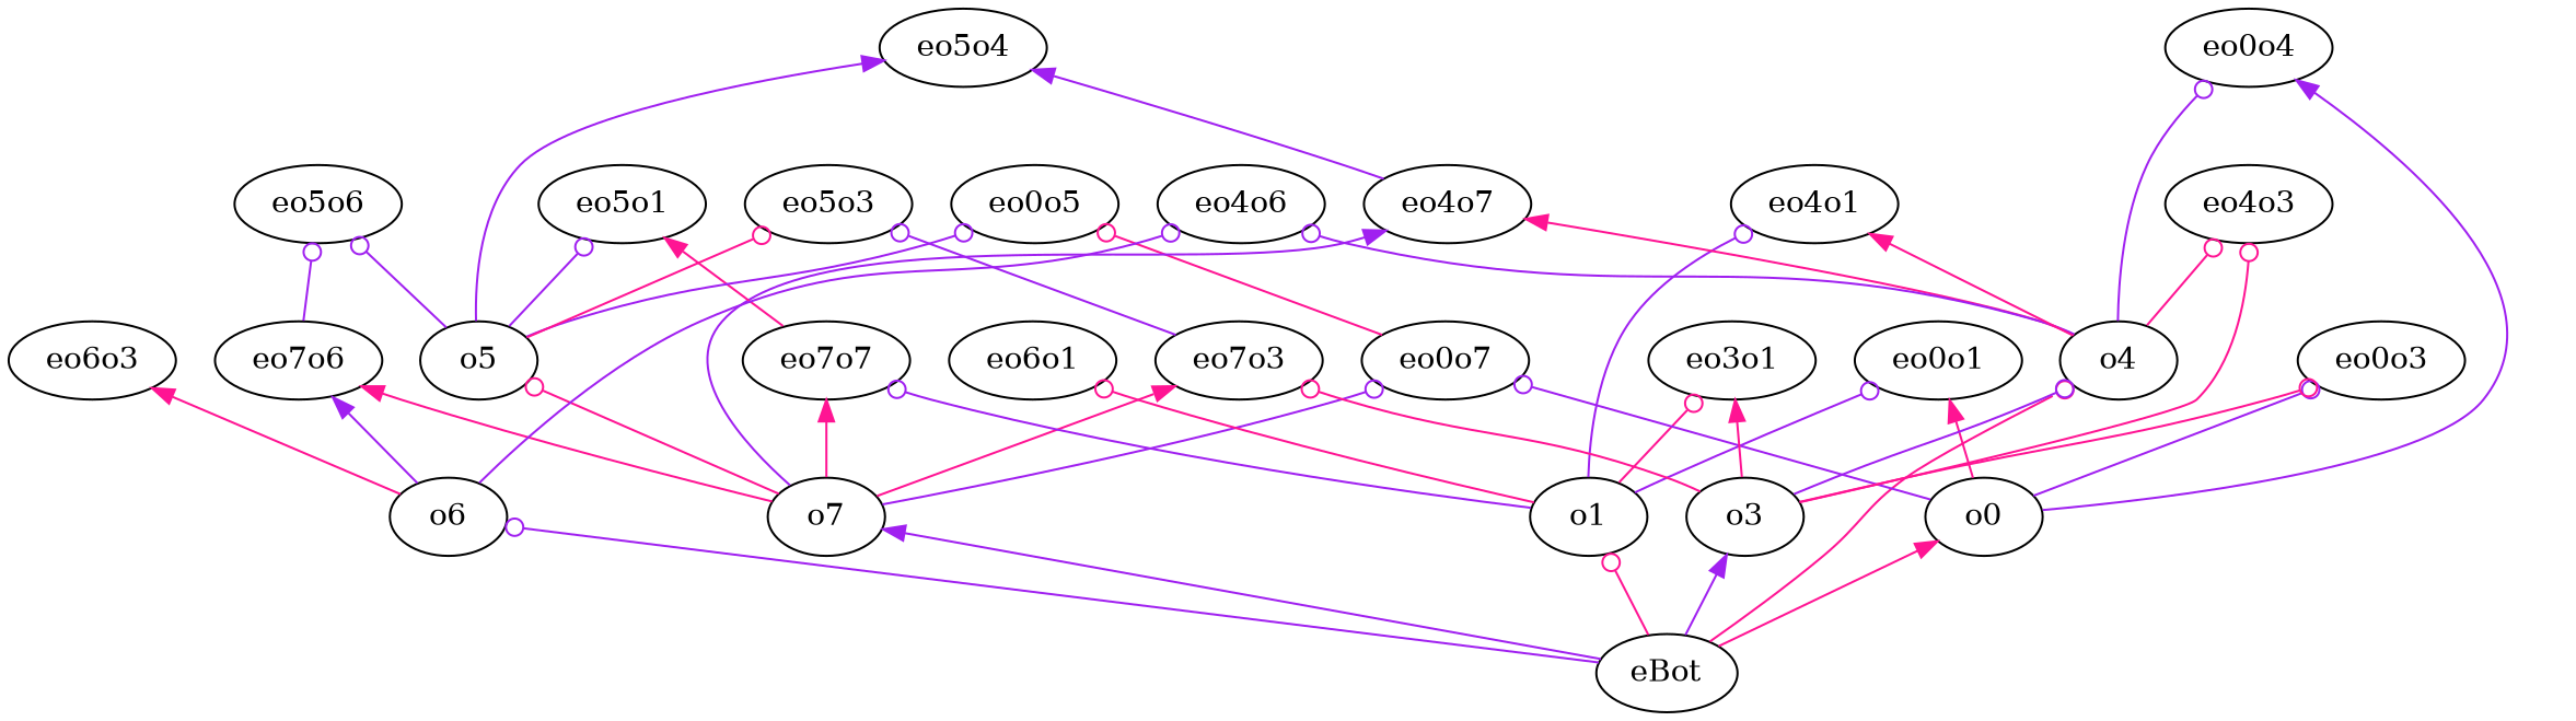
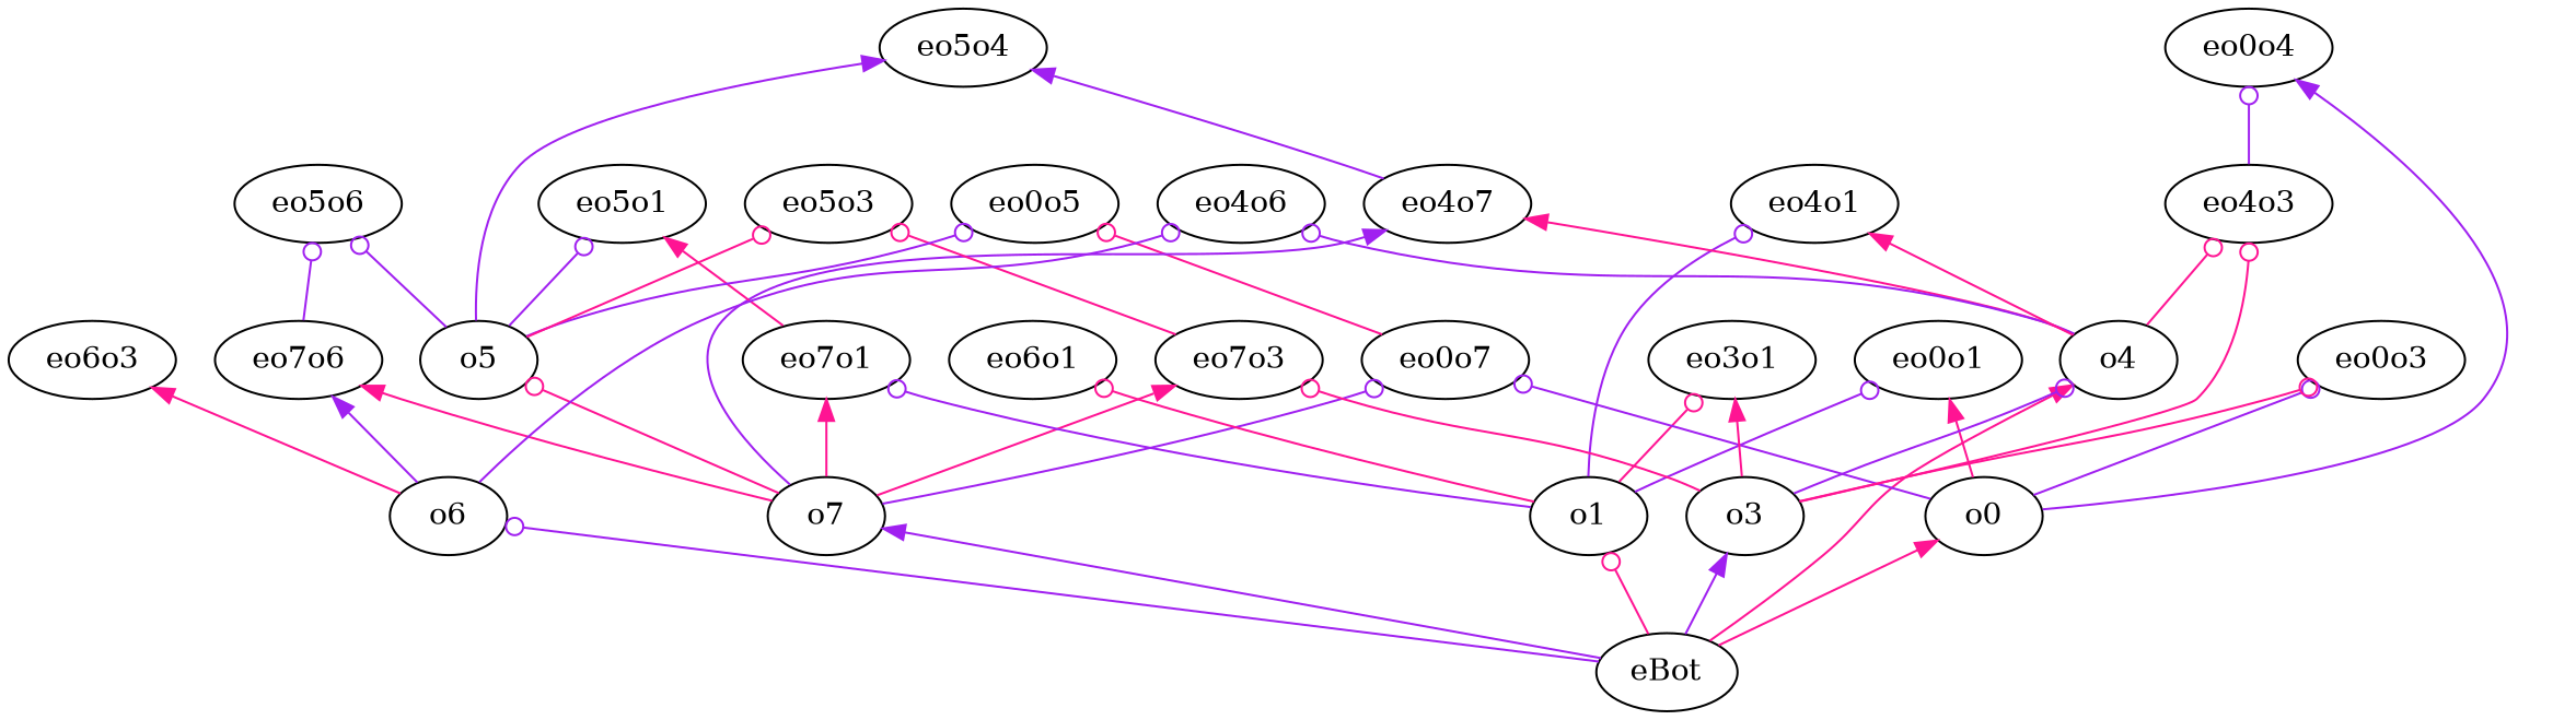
  strict digraph {
    rankdir=BT
    edge [arrowhead=odot color=deeppink]
    eo0o7
    eo0o5
    o7
    eo7o3
-   eo7o1 [label=eo7o7]
+   eo7o1
    o5
    eo7o6
    eo4o7
    eo5o3
    eo5o1
    eo5o4
    eo5o6
    o6
    eo4o6
    eo6o3
    o1
    eo6o1
    eo0o1
    eo3o1
    eo4o1
    eBot
    o0
    o4
    o3
    eo0o3
    eo0o4
    eo4o3
    eo0o7 -> eo0o5
    o7 -> eo0o7 [color=purple]
    o7 -> eo7o3 [arrowhead=normal]
    o7 -> eo7o1 [arrowhead=normal]
    o7 -> o5
    o7 -> eo7o6 [arrowhead=normal]
    o7 -> eo4o7 [arrowhead=normal color=purple]
-   eo7o3 -> eo5o3 [color=purple]
+   eo7o3 -> eo5o3
    eo7o1 -> eo5o1 [arrowhead=normal]
    o5 -> eo0o5 [color=purple]
    o5 -> eo5o3
    o5 -> eo5o1 [color=purple]
    o5 -> eo5o4 [arrowhead=normal color=purple]
    o5 -> eo5o6 [color=purple]
    eo7o6 -> eo5o6 [color=purple]
    eo4o7 -> eo5o4 [arrowhead=normal color=purple]
    o6 -> eo7o6 [arrowhead=normal color=purple]
    o6 -> eo4o6 [color=purple]
    o6 -> eo6o3 [arrowhead=normal]
    o1 -> eo7o1 [color=purple]
    o1 -> eo6o1
    o1 -> eo0o1 [color=purple]
    o1 -> eo3o1
    o1 -> eo4o1 [color=purple]
    eBot -> o7 [arrowhead=normal color=purple]
    eBot -> o6 [color=purple]
    eBot -> o1
    eBot -> o0 [arrowhead=normal]
-   eBot -> o4
+   eBot -> o4 [arrowhead=normal]
    eBot -> o3 [arrowhead=normal color=purple]
    o0 -> eo0o7 [color=purple]
    o0 -> eo0o1 [arrowhead=normal]
    o0 -> eo0o3 [color=purple]
    o0 -> eo0o4 [arrowhead=normal color=purple]
    o4 -> eo4o7 [arrowhead=normal]
    o4 -> eo4o6 [color=purple]
    o4 -> eo4o1 [arrowhead=normal]
-   o4 -> eo0o4 [color=purple]
+   eo4o3 -> eo0o4 [color=purple]
    o4 -> eo4o3
    o3 -> eo7o3
    o3 -> eo3o1 [arrowhead=normal]
    o3 -> o4 [color=purple]
    o3 -> eo0o3
    o3 -> eo4o3
  }
